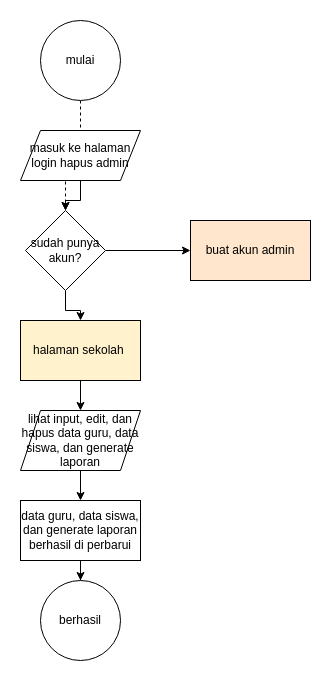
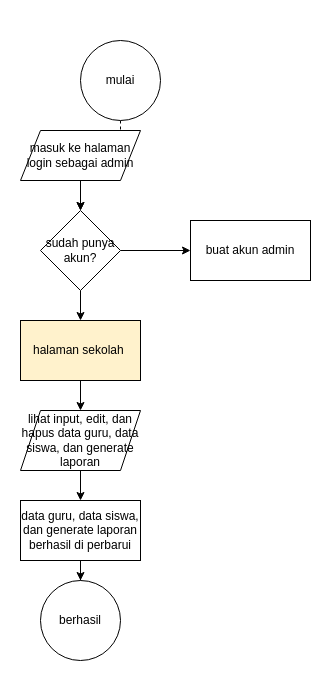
  <mxCell id="0" />
  <mxCell id="1" parent="0" />
  <mxCell id="2" value="" style="edgeStyle=orthogonalEdgeStyle;rounded=0;orthogonalLoop=1;jettySize=auto;html=1;dashed=1;" parent="1" source="3" target="8" edge="1"><mxGeometry relative="1" as="geometry" /></mxCell>
- <mxCell id="3" value="mulai" style="ellipse;whiteSpace=wrap;html=1;aspect=fixed;" parent="1" vertex="1"><mxGeometry x="40" y="20" width="80" height="80" as="geometry" /></mxCell>
+ <mxCell id="3" value="mulai" style="ellipse;whiteSpace=wrap;html=1;aspect=fixed;" parent="1" vertex="1"><mxGeometry x="80" y="40" width="80" height="80" as="geometry" /></mxCell>
  <mxCell id="4" value="" style="edgeStyle=orthogonalEdgeStyle;rounded=0;orthogonalLoop=1;jettySize=auto;html=1;" parent="1" source="5" target="8" edge="1"><mxGeometry relative="1" as="geometry" /></mxCell>
- <mxCell id="5" value="masuk ke halaman login hapus admin" style="shape=parallelogram;perimeter=parallelogramPerimeter;whiteSpace=wrap;html=1;fixedSize=1;" parent="1" vertex="1"><mxGeometry x="20" y="130" width="120" height="50" as="geometry" /></mxCell>
+ <mxCell id="5" value="masuk ke halaman login sebagai admin" style="shape=parallelogram;perimeter=parallelogramPerimeter;whiteSpace=wrap;html=1;fixedSize=1;" parent="1" vertex="1"><mxGeometry x="20" y="130" width="120" height="50" as="geometry" /></mxCell>
  <mxCell id="6" value="" style="edgeStyle=orthogonalEdgeStyle;rounded=0;orthogonalLoop=1;jettySize=auto;html=1;" parent="1" source="8" target="11" edge="1"><mxGeometry relative="1" as="geometry" /></mxCell>
  <mxCell id="7" value="" style="edgeStyle=orthogonalEdgeStyle;rounded=0;orthogonalLoop=1;jettySize=auto;html=1;" parent="1" source="8" target="9" edge="1"><mxGeometry relative="1" as="geometry" /></mxCell>
- <mxCell id="8" value="sudah punya akun?" style="rhombus;whiteSpace=wrap;html=1;" parent="1" vertex="1"><mxGeometry x="25" y="210" width="80" height="80" as="geometry" /></mxCell>
- <mxCell id="9" value="buat akun admin" style="rounded=0;whiteSpace=wrap;html=1;fillColor=#ffe6cc;" parent="1" vertex="1"><mxGeometry x="190" y="220" width="120" height="60" as="geometry" /></mxCell>
+ <mxCell id="8" value="sudah punya akun?" style="rhombus;whiteSpace=wrap;html=1;" parent="1" vertex="1"><mxGeometry x="40" y="210" width="80" height="80" as="geometry" /></mxCell>
+ <mxCell id="9" value="buat akun admin" style="rounded=0;whiteSpace=wrap;html=1;" parent="1" vertex="1"><mxGeometry x="190" y="220" width="120" height="60" as="geometry" /></mxCell>
  <mxCell id="10" value="" style="edgeStyle=orthogonalEdgeStyle;rounded=0;orthogonalLoop=1;jettySize=auto;html=1;" parent="1" source="11" target="13" edge="1"><mxGeometry relative="1" as="geometry" /></mxCell>
  <mxCell id="11" value="halaman sekolah&amp;nbsp;" style="rounded=0;whiteSpace=wrap;html=1;fillColor=#fff2cc;" parent="1" vertex="1"><mxGeometry x="20" y="320" width="120" height="60" as="geometry" /></mxCell>
  <mxCell id="12" value="" style="edgeStyle=orthogonalEdgeStyle;rounded=0;orthogonalLoop=1;jettySize=auto;html=1;" parent="1" source="13" target="15" edge="1"><mxGeometry relative="1" as="geometry" /></mxCell>
  <mxCell id="13" value="lihat input, edit, dan hapus data guru, data siswa, dan generate laporan" style="shape=parallelogram;perimeter=parallelogramPerimeter;whiteSpace=wrap;html=1;fixedSize=1;" parent="1" vertex="1"><mxGeometry x="20" y="410" width="120" height="60" as="geometry" /></mxCell>
  <mxCell id="14" value="" style="edgeStyle=orthogonalEdgeStyle;rounded=0;orthogonalLoop=1;jettySize=auto;html=1;" parent="1" source="15" target="16" edge="1"><mxGeometry relative="1" as="geometry" /></mxCell>
  <mxCell id="15" value="data guru, data siswa, dan generate laporan berhasil di perbarui" style="rounded=0;whiteSpace=wrap;html=1;" parent="1" vertex="1"><mxGeometry x="20" y="500" width="120" height="60" as="geometry" /></mxCell>
  <mxCell id="16" value="berhasil" style="ellipse;whiteSpace=wrap;html=1;aspect=fixed;" parent="1" vertex="1"><mxGeometry x="40" y="580" width="80" height="80" as="geometry" /></mxCell>
